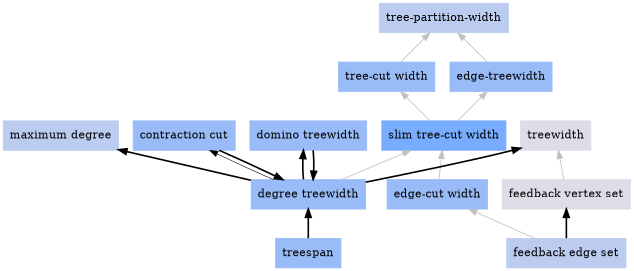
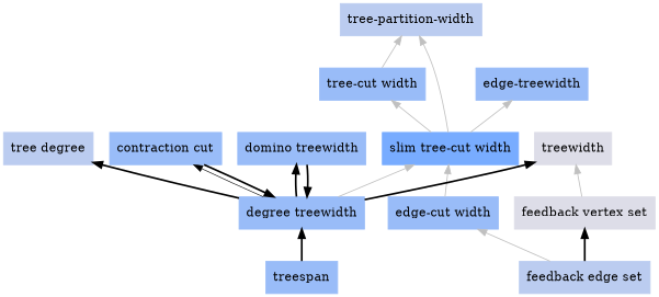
  digraph {
    rankdir=BT
    node [color="#99bcf8" shape=box style=filled]
    edge [decorate=true lblstyle="above, sloped" weight=1]
    n1 [color="#dddde8" label=treewidth]
    n2 [label="edge-cut width"]
    n3 [color="#78acff" label="slim tree-cut width"]
    n4 [label="tree-cut width"]
    n5 [label="edge-treewidth"]
    n6 [label="contraction cut"]
    n7 [label="degree treewidth"]
    n8 [label="domino treewidth"]
-   n9 [color="#bbccf0" label="maximum degree"]
+   n9 [color="#bbccf0" label="tree degree"]
    n10 [label=treespan]
    n11 [color="#bbccf0" label="feedback edge set"]
    n12 [color="#dddde8" label="feedback vertex set"]
    n13 [color="#bbccf0" label="tree-partition-width"]
    n2 -> n3 [color=gray]
    n3 -> n4 [color=gray]
    n3 -> n5 [color=gray]
    n4 -> n13 [color=gray]
-   n5 -> n13 [color=gray]
+   n3 -> n13 [color=gray]
    n6 -> n7 [penwidth=2.0 weight=100]
    n7 -> n1 [penwidth=2.0 weight=100]
    n7 -> n3 [color=gray]
    n7 -> n6 [penwidth=0.7 weight=20]
    n7 -> n8 [penwidth=2.0 weight=100]
    n7 -> n9 [penwidth=2.0 weight=100]
    n8 -> n7 [penwidth=2.0 weight=100]
    n10 -> n7 [penwidth=2.0 weight=100]
    n11 -> n2 [color=gray]
    n11 -> n12 [penwidth=2.0 weight=100]
    n12 -> n1 [color=gray]
  }
